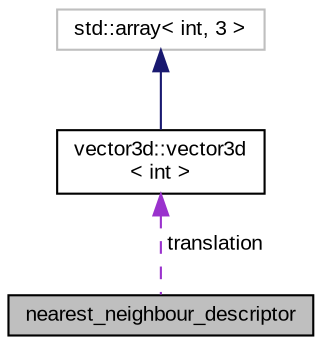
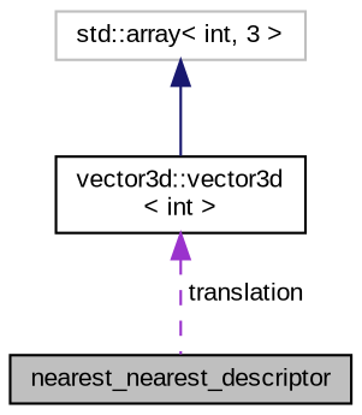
  digraph {
    fontname="Liberation Sans"
    node [color=black fillcolor=white fontname="Liberation Sans" fontsize=10 shape=record style=filled]
    edge [dir=back fontname="Liberation Sans" fontsize=10 labelfontname=Helvetica labelfontsize=10]
-   n1 [fillcolor=grey75 fontcolor=black height=0.2 label=nearest_neighbour_descriptor width=0.4]
+   n1 [fillcolor=grey75 fontcolor=black height=0.2 label=nearest_nearest_descriptor width=0.4]
    n2 [height=0.2 label="vector3d::vector3d\l\< int \>" width=0.4]
    n3 [color=grey75 height=0.2 label="std::array\< int, 3 \>" width=0.4]
    n2 -> n1 [color=darkorchid3 label=" translation" style=dashed]
    n3 -> n2 [color=midnightblue style=solid]
  }
